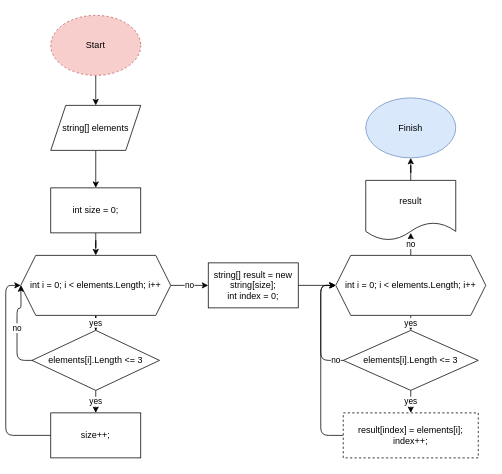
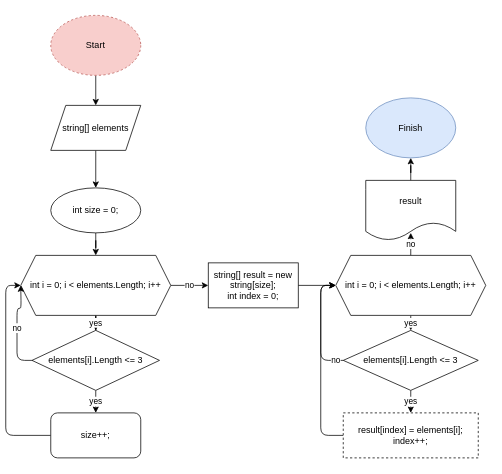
  <mxCell id="0" />
  <mxCell id="1" parent="0" />
  <mxCell id="2" value="" style="edgeStyle=orthogonalEdgeStyle;rounded=0;orthogonalLoop=1;jettySize=auto;html=1;" edge="1" parent="1" source="3" target="5"><mxGeometry relative="1" as="geometry" /></mxCell>
  <mxCell id="3" value="&lt;div&gt;Start&lt;/div&gt;" style="ellipse;whiteSpace=wrap;html=1;fillColor=#f8cecc;strokeColor=#b85450;dashed=1;" vertex="1" parent="1"><mxGeometry x="60" y="20" width="120" height="80" as="geometry" /></mxCell>
  <mxCell id="4" value="" style="edgeStyle=orthogonalEdgeStyle;rounded=0;orthogonalLoop=1;jettySize=auto;html=1;" edge="1" parent="1" source="5" target="7"><mxGeometry relative="1" as="geometry" /></mxCell>
  <mxCell id="5" value="string[] elements" style="shape=parallelogram;perimeter=parallelogramPerimeter;whiteSpace=wrap;html=1;fixedSize=1;" vertex="1" parent="1"><mxGeometry x="60" y="140" width="120" height="60" as="geometry" /></mxCell>
  <mxCell id="6" value="" style="edgeStyle=orthogonalEdgeStyle;rounded=0;orthogonalLoop=1;jettySize=auto;html=1;" edge="1" parent="1" source="7" target="10"><mxGeometry relative="1" as="geometry" /></mxCell>
- <mxCell id="7" value="&lt;div&gt;int size = 0;&lt;/div&gt;" style="rounded=0;whiteSpace=wrap;html=1;" vertex="1" parent="1"><mxGeometry x="60" y="250" width="120" height="60" as="geometry" /></mxCell>
+ <mxCell id="7" value="&lt;div&gt;int size = 0;&lt;/div&gt;" style="ellipse;whiteSpace=wrap;html=1;" vertex="1" parent="1"><mxGeometry x="60" y="250" width="120" height="60" as="geometry" /></mxCell>
  <mxCell id="8" value="yes" style="edgeStyle=orthogonalEdgeStyle;rounded=0;orthogonalLoop=1;jettySize=auto;html=1;" edge="1" parent="1" source="10" target="13"><mxGeometry relative="1" as="geometry" /></mxCell>
  <mxCell id="9" value="no" style="edgeStyle=orthogonalEdgeStyle;rounded=0;orthogonalLoop=1;jettySize=auto;html=1;" edge="1" parent="1" source="10" target="17"><mxGeometry relative="1" as="geometry" /></mxCell>
  <mxCell id="10" value="int i = 0; i &amp;lt; elements.Length; i++" style="shape=hexagon;perimeter=hexagonPerimeter2;whiteSpace=wrap;html=1;fixedSize=1;" vertex="1" parent="1"><mxGeometry x="20" y="340" width="200" height="80" as="geometry" /></mxCell>
  <mxCell id="11" value="yes" style="edgeStyle=orthogonalEdgeStyle;rounded=0;orthogonalLoop=1;jettySize=auto;html=1;" edge="1" parent="1" source="13" target="15"><mxGeometry relative="1" as="geometry" /></mxCell>
  <mxCell id="12" value="no" style="edgeStyle=orthogonalEdgeStyle;rounded=1;orthogonalLoop=1;jettySize=auto;html=1;" edge="1" parent="1" source="13"><mxGeometry relative="1" as="geometry"><mxPoint x="20" y="380" as="targetPoint" /></mxGeometry></mxCell>
  <mxCell id="13" value="elements[i].Length &amp;lt;= 3" style="rhombus;whiteSpace=wrap;html=1;" vertex="1" parent="1"><mxGeometry x="35" y="440" width="170" height="80" as="geometry" /></mxCell>
  <mxCell id="14" style="edgeStyle=orthogonalEdgeStyle;rounded=1;orthogonalLoop=1;jettySize=auto;html=1;exitX=0;exitY=0.5;exitDx=0;exitDy=0;entryX=0;entryY=0.5;entryDx=0;entryDy=0;" edge="1" parent="1" source="15" target="10"><mxGeometry relative="1" as="geometry"><mxPoint x="20.004" y="579.62" as="sourcePoint" /><mxPoint x="-20" y="379.86" as="targetPoint" /></mxGeometry></mxCell>
- <mxCell id="15" value="size++;" style="rounded=0;whiteSpace=wrap;html=1;" vertex="1" parent="1"><mxGeometry x="60" y="550" width="120" height="60" as="geometry" /></mxCell>
+ <mxCell id="15" value="size++;" style="whiteSpace=wrap;html=1;rounded=1;" vertex="1" parent="1"><mxGeometry x="60" y="550" width="120" height="60" as="geometry" /></mxCell>
  <mxCell id="16" value="" style="edgeStyle=orthogonalEdgeStyle;rounded=0;orthogonalLoop=1;jettySize=auto;html=1;" edge="1" parent="1" source="17" target="20"><mxGeometry relative="1" as="geometry" /></mxCell>
  <mxCell id="17" value="&lt;div&gt;string[] result = new string[size];&lt;/div&gt;&lt;div&gt;int index = 0;&lt;br&gt;&lt;/div&gt;" style="rounded=0;whiteSpace=wrap;html=1;" vertex="1" parent="1"><mxGeometry x="270" y="350" width="120" height="60" as="geometry" /></mxCell>
  <mxCell id="18" value="yes" style="edgeStyle=orthogonalEdgeStyle;rounded=0;orthogonalLoop=1;jettySize=auto;html=1;exitX=0.5;exitY=1;exitDx=0;exitDy=0;entryX=0.5;entryY=0;entryDx=0;entryDy=0;" edge="1" parent="1" source="20" target="23"><mxGeometry relative="1" as="geometry" /></mxCell>
  <mxCell id="19" value="no" style="edgeStyle=orthogonalEdgeStyle;rounded=0;orthogonalLoop=1;jettySize=auto;html=1;exitX=0.5;exitY=0;exitDx=0;exitDy=0;entryX=0.5;entryY=0.875;entryDx=0;entryDy=0;entryPerimeter=0;" edge="1" parent="1" source="20" target="27"><mxGeometry relative="1" as="geometry" /></mxCell>
  <mxCell id="20" value="int i = 0; i &amp;lt; elements.Length; i++" style="shape=hexagon;perimeter=hexagonPerimeter2;whiteSpace=wrap;html=1;fixedSize=1;" vertex="1" parent="1"><mxGeometry x="440" y="340" width="200" height="80" as="geometry" /></mxCell>
  <mxCell id="21" value="yes" style="edgeStyle=orthogonalEdgeStyle;rounded=0;orthogonalLoop=1;jettySize=auto;html=1;" edge="1" parent="1" source="23" target="25"><mxGeometry relative="1" as="geometry" /></mxCell>
  <mxCell id="22" value="no" style="edgeStyle=orthogonalEdgeStyle;rounded=1;orthogonalLoop=1;jettySize=auto;html=1;" edge="1" parent="1" source="23"><mxGeometry x="-0.867" relative="1" as="geometry"><mxPoint x="440" y="380" as="targetPoint" /><Array as="points"><mxPoint x="420" y="480" /><mxPoint x="420" y="380" /></Array><mxPoint as="offset" /></mxGeometry></mxCell>
  <mxCell id="23" value="elements[i].Length &amp;lt;= 3" style="rhombus;whiteSpace=wrap;html=1;" vertex="1" parent="1"><mxGeometry x="450" y="440" width="180" height="80" as="geometry" /></mxCell>
  <mxCell id="24" value="" style="edgeStyle=orthogonalEdgeStyle;orthogonalLoop=1;jettySize=auto;html=1;rounded=1;" edge="1" parent="1" source="25"><mxGeometry x="-0.002" relative="1" as="geometry"><mxPoint x="440" y="380" as="targetPoint" /><Array as="points"><mxPoint x="420" y="580" /><mxPoint x="420" y="380" /></Array><mxPoint as="offset" /></mxGeometry></mxCell>
  <mxCell id="25" value="&lt;div&gt;result[index] = elements[i];&lt;/div&gt;&lt;div&gt;index++;&lt;br&gt;&lt;/div&gt;" style="rounded=0;whiteSpace=wrap;html=1;dashed=1;" vertex="1" parent="1"><mxGeometry x="450" y="550" width="180" height="60" as="geometry" /></mxCell>
  <mxCell id="26" value="" style="edgeStyle=orthogonalEdgeStyle;rounded=0;orthogonalLoop=1;jettySize=auto;html=1;" edge="1" parent="1" source="27" target="28"><mxGeometry relative="1" as="geometry" /></mxCell>
  <mxCell id="27" value="result" style="shape=document;whiteSpace=wrap;html=1;boundedLbl=1;" vertex="1" parent="1"><mxGeometry x="480" y="240" width="120" height="80" as="geometry" /></mxCell>
  <mxCell id="28" value="Finish" style="ellipse;whiteSpace=wrap;html=1;fillColor=#dae8fc;strokeColor=#6c8ebf;" vertex="1" parent="1"><mxGeometry x="480" y="130" width="120" height="80" as="geometry" /></mxCell>
